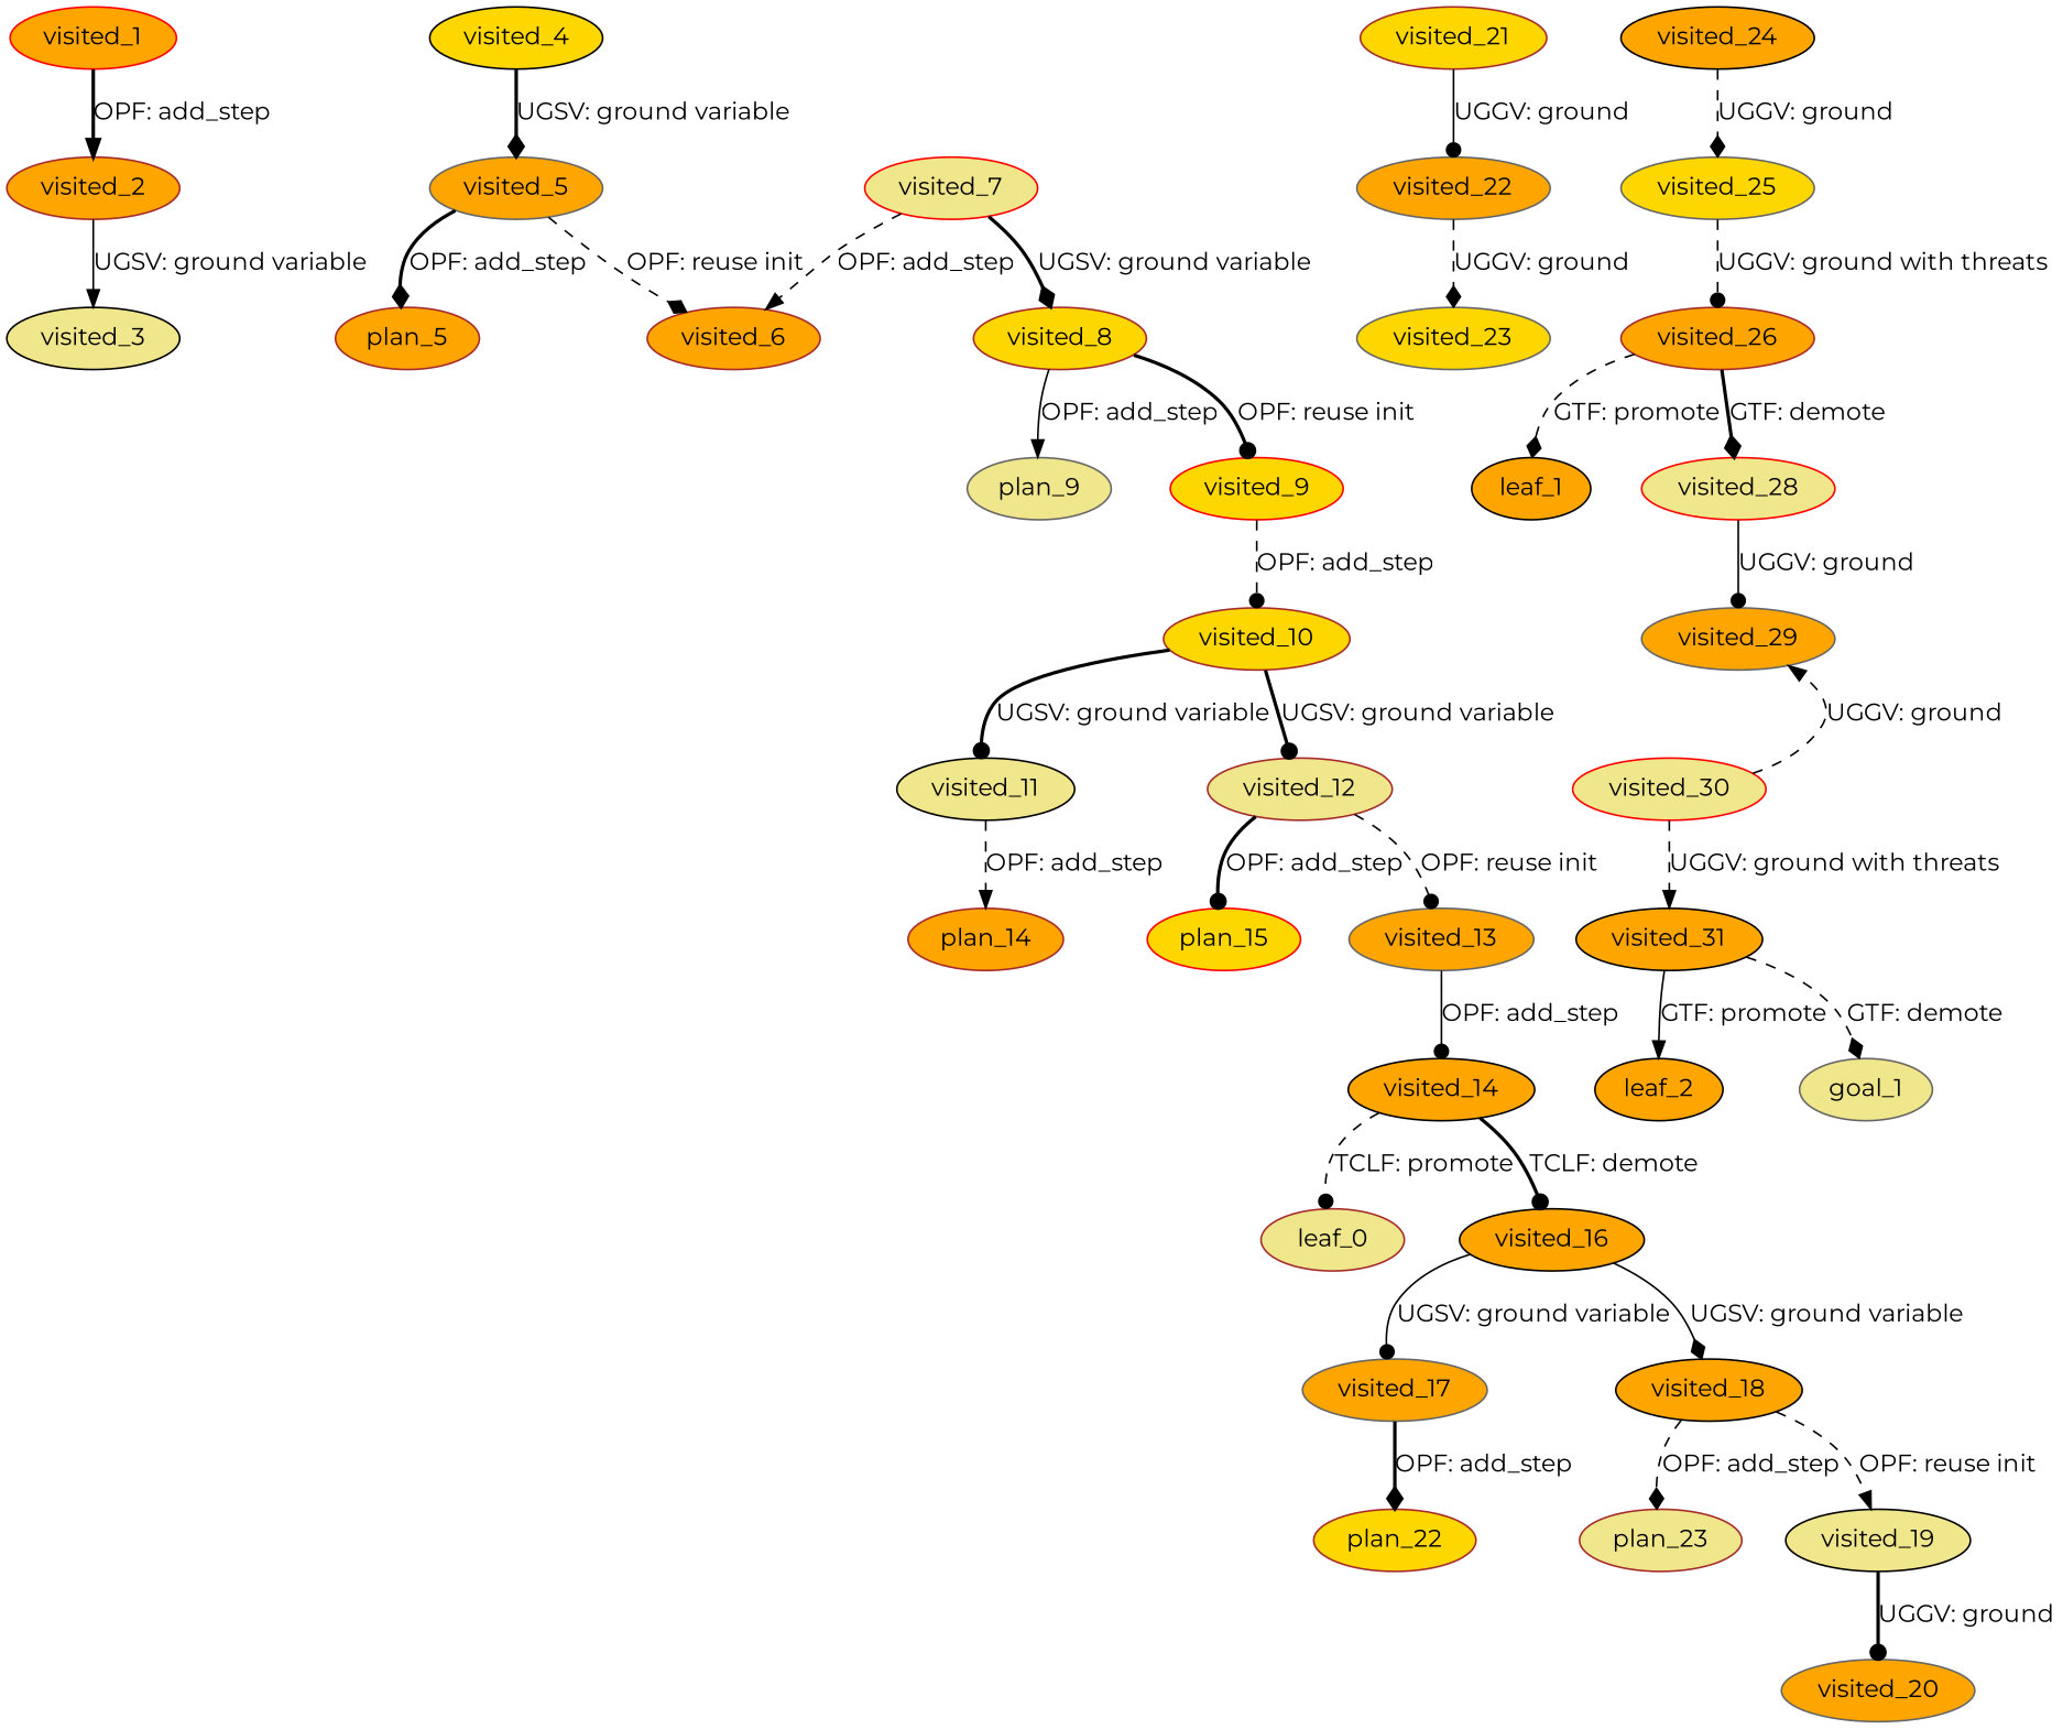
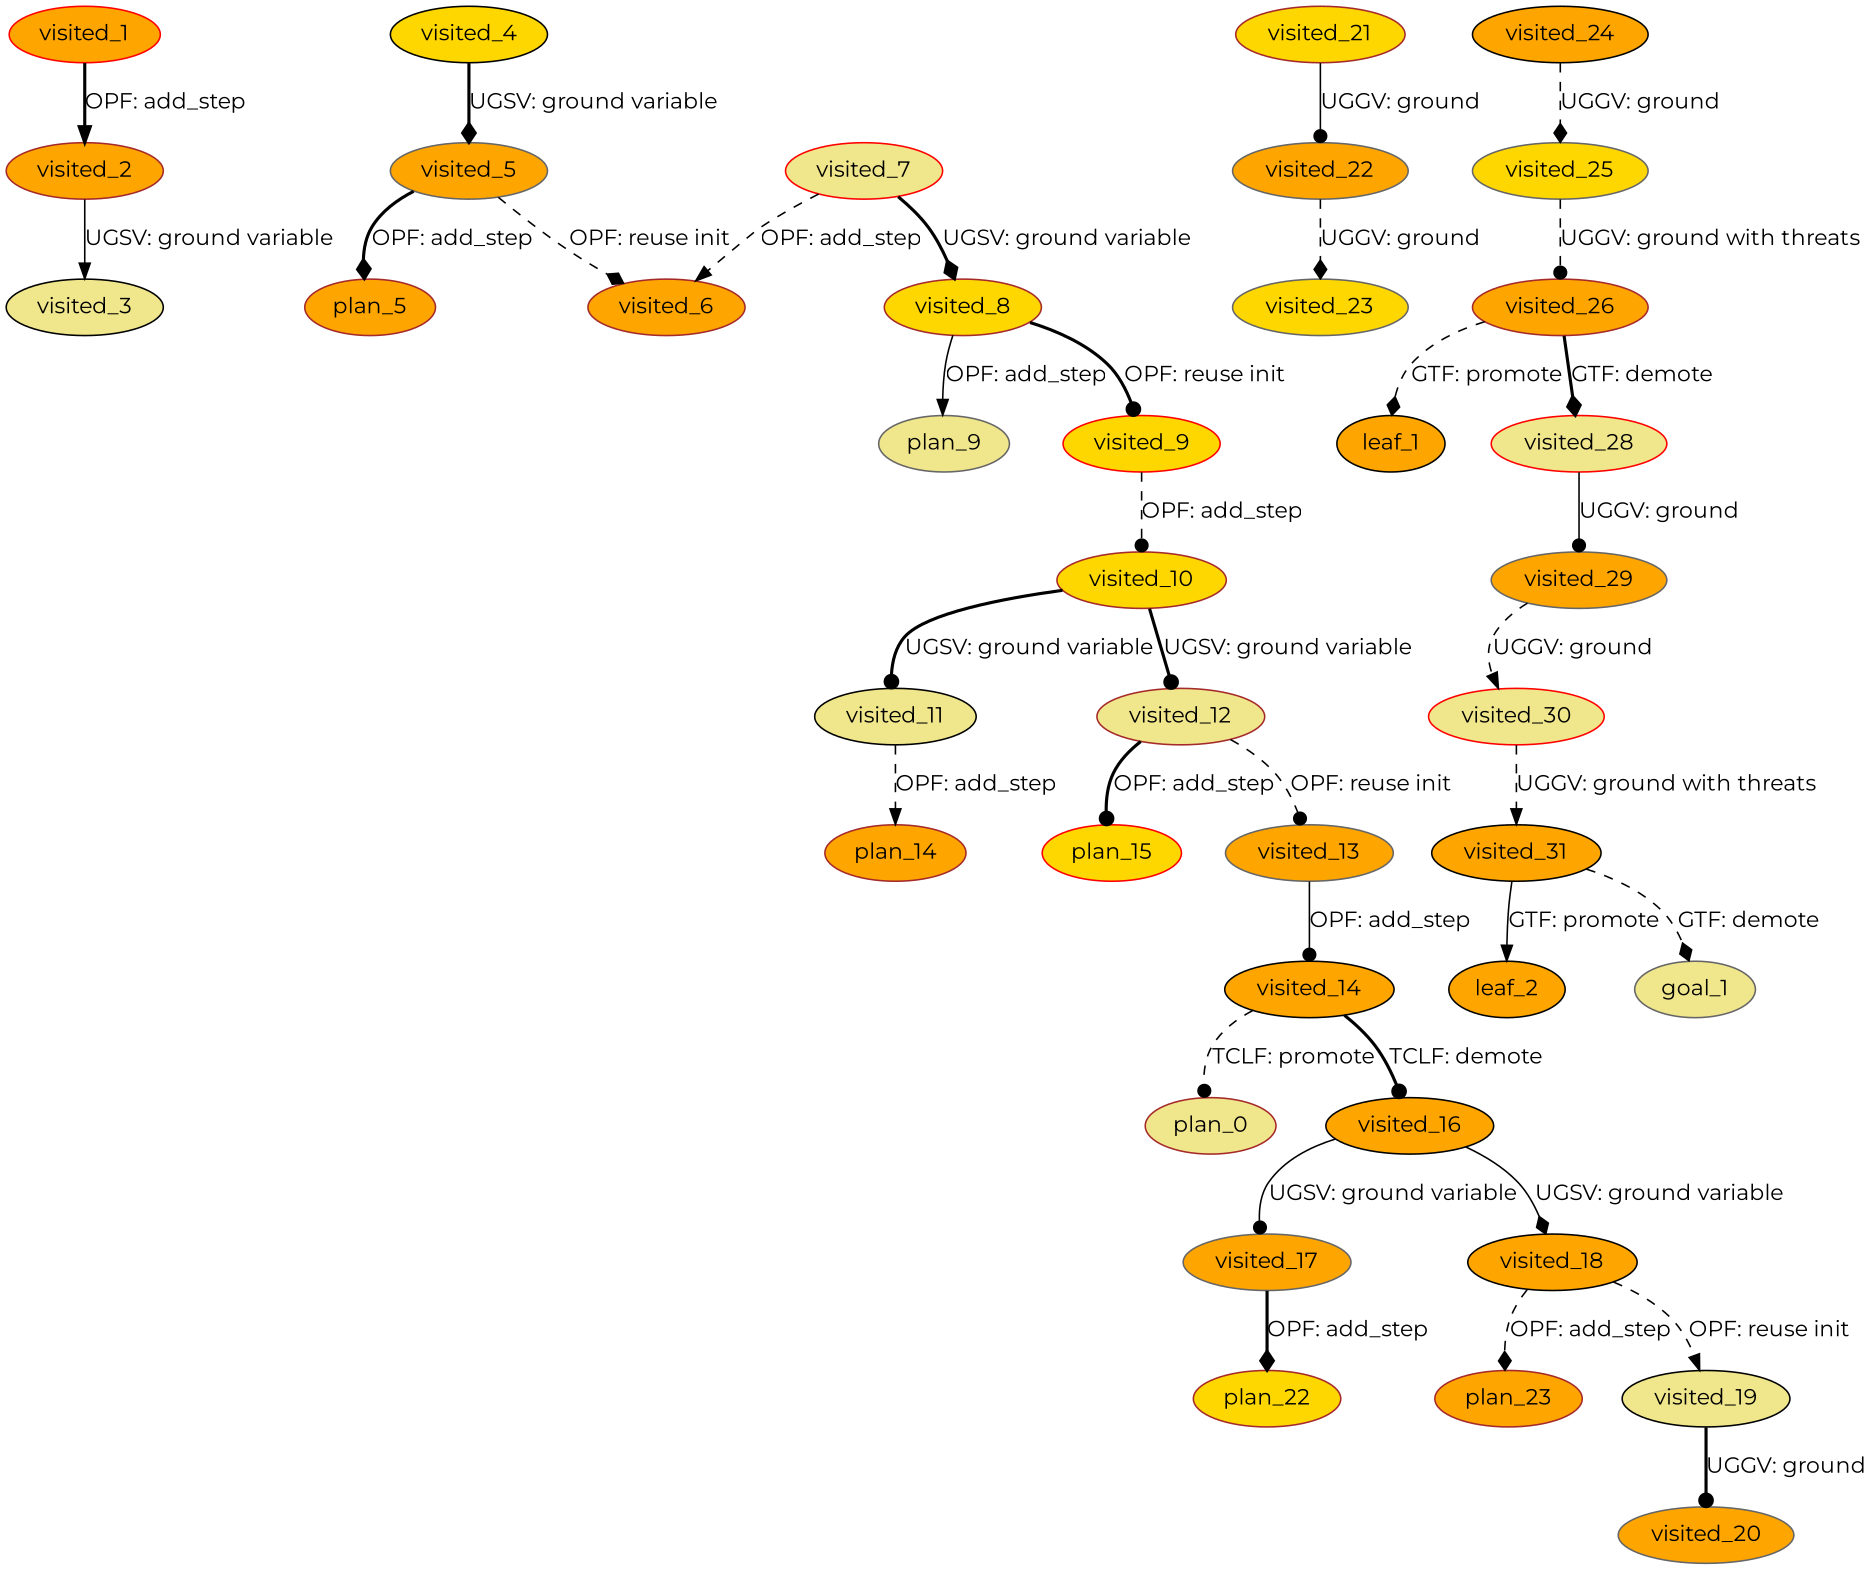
  digraph {
    fontname=Montserrat
    node [color=brown fillcolor=orange fontname=Montserrat style=filled]
    edge [arrowhead=dot fontname=Montserrat style=dashed]
    n1 [color=red label=visited_1]
    n2 [label=visited_2]
    n3 [color=black fillcolor=khaki label=visited_3]
    n4 [color=black fillcolor=gold label=visited_4]
    n5 [color=gray40 label=visited_5]
    n6 [label=plan_5]
    n7 [label=visited_6]
    n8 [color=red fillcolor=khaki label=visited_7]
    n9 [fillcolor=gold label=visited_8]
    n10 [color=gray40 fillcolor=khaki label=plan_9]
    n11 [color=red fillcolor=gold label=visited_9]
    n12 [fillcolor=gold label=visited_10]
    n13 [color=black fillcolor=khaki label=visited_11]
    n14 [fillcolor=khaki label=visited_12]
    n15 [label=plan_14]
    n16 [color=red fillcolor=gold label=plan_15]
    n17 [color=gray40 label=visited_13]
    n18 [color=black label=visited_14]
-   n19 [fillcolor=khaki label=leaf_0]
+   n19 [fillcolor=khaki label=plan_0]
    n20 [color=black label=visited_16]
    n21 [color=gray40 label=visited_17]
    n22 [color=black label=visited_18]
    n23 [fillcolor=gold label=plan_22]
-   n24 [fillcolor=khaki label=plan_23]
+   n24 [label=plan_23]
    n25 [color=black fillcolor=khaki label=visited_19]
    n26 [color=gray40 label=visited_20]
    n27 [fillcolor=gold label=visited_21]
    n28 [color=gray40 label=visited_22]
    n29 [color=gray40 fillcolor=gold label=visited_23]
    n30 [color=black label=visited_24]
    n31 [color=gray40 fillcolor=gold label=visited_25]
    n32 [label=visited_26]
    n33 [color=black label=leaf_1]
    n34 [color=red fillcolor=khaki label=visited_28]
    n35 [color=gray40 label=visited_29]
    n36 [color=red fillcolor=khaki label=visited_30]
    n37 [color=black label=visited_31]
    n38 [color=black label=leaf_2]
    n39 [color=gray40 fillcolor=khaki label=goal_1]
    n1 -> n2 [arrowhead=normal label="OPF: add_step" style=bold]
    n2 -> n3 [arrowhead=normal label="UGSV: ground variable" style=solid]
    n4 -> n5 [arrowhead=diamond label="UGSV: ground variable" style=bold]
    n5 -> n6 [arrowhead=diamond label="OPF: add_step" style=bold]
    n5 -> n7 [arrowhead=diamond label="OPF: reuse init"]
    n8 -> n7 [arrowhead=normal label="OPF: add_step"]
    n8 -> n9 [arrowhead=diamond label="UGSV: ground variable" style=bold]
    n9 -> n10 [arrowhead=normal label="OPF: add_step" style=solid]
    n9 -> n11 [label="OPF: reuse init" style=bold]
    n11 -> n12 [label="OPF: add_step"]
    n12 -> n13 [label="UGSV: ground variable" style=bold]
    n12 -> n14 [label="UGSV: ground variable" style=bold]
    n13 -> n15 [arrowhead=normal label="OPF: add_step"]
    n14 -> n16 [label="OPF: add_step" style=bold]
    n14 -> n17 [label="OPF: reuse init"]
    n17 -> n18 [label="OPF: add_step" style=solid]
    n18 -> n19 [label="TCLF: promote"]
    n18 -> n20 [label="TCLF: demote" style=bold]
    n20 -> n21 [label="UGSV: ground variable" style=solid]
    n20 -> n22 [arrowhead=diamond label="UGSV: ground variable" style=solid]
    n21 -> n23 [arrowhead=diamond label="OPF: add_step" style=bold]
    n22 -> n24 [arrowhead=diamond label="OPF: add_step"]
    n22 -> n25 [arrowhead=normal label="OPF: reuse init"]
    n25 -> n26 [label="UGGV: ground" style=bold]
    n27 -> n28 [label="UGGV: ground" style=solid]
    n28 -> n29 [arrowhead=diamond label="UGGV: ground"]
    n30 -> n31 [arrowhead=diamond label="UGGV: ground"]
    n31 -> n32 [label="UGGV: ground with threats"]
    n32 -> n33 [arrowhead=diamond label="GTF: promote"]
    n32 -> n34 [arrowhead=diamond label="GTF: demote" style=bold]
    n34 -> n35 [label="UGGV: ground" style=solid]
-   n36 -> n35 [arrowhead=normal label="UGGV: ground"]
+   n35 -> n36 [arrowhead=normal label="UGGV: ground"]
    n36 -> n37 [arrowhead=normal label="UGGV: ground with threats"]
    n37 -> n38 [arrowhead=normal label="GTF: promote" style=solid]
    n37 -> n39 [arrowhead=diamond label="GTF: demote"]
  }
